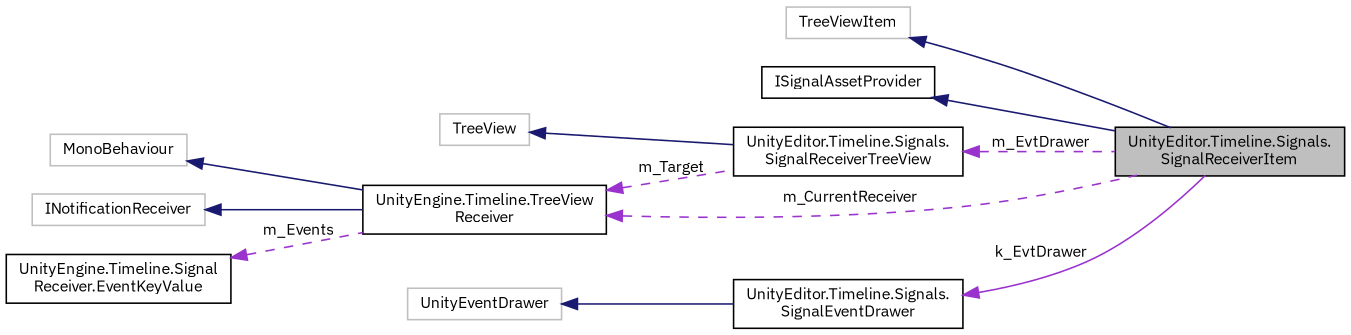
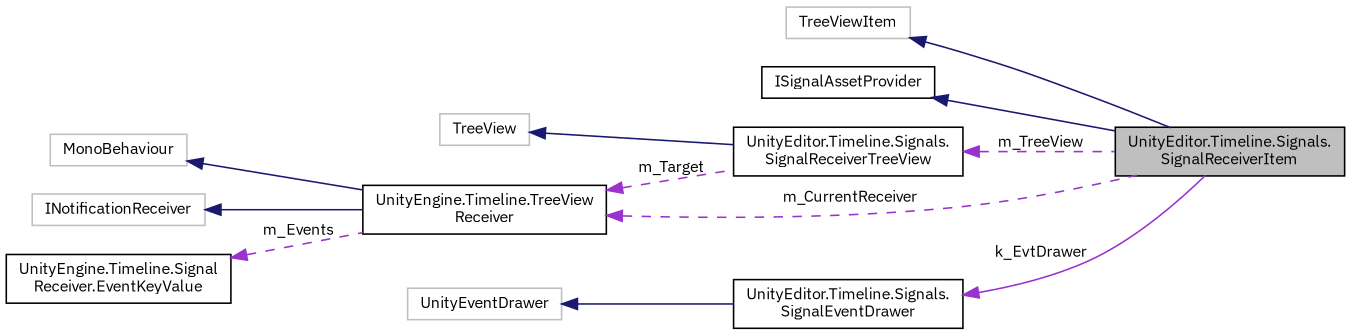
  digraph {
    fontname="IBM Plex Sans"
    rankdir=LR
    node [color=black fillcolor=white fontname="IBM Plex Sans" fontsize=10 shape=record style=filled]
    edge [color=midnightblue dir=back fontname="IBM Plex Sans" fontsize=10 labelfontname=Helvetica labelfontsize=10 style=solid]
    n1 [fillcolor=grey75 fontcolor=black height=0.2 label="UnityEditor.Timeline.Signals.\lSignalReceiverItem" width=0.4]
    n2 [color=grey75 height=0.2 label=TreeViewItem width=0.4]
    n3 [height=0.2 label=ISignalAssetProvider width=0.4]
    n4 [height=0.2 label="UnityEditor.Timeline.Signals.\lSignalReceiverTreeView" width=0.4]
    n5 [color=grey75 height=0.2 label=TreeView width=0.4]
    n6 [height=0.2 label="UnityEngine.Timeline.TreeView\lReceiver" width=0.4]
    n7 [color=grey75 height=0.2 label=MonoBehaviour width=0.4]
    n8 [color=grey75 height=0.2 label=INotificationReceiver width=0.4]
    n9 [height=0.2 label="UnityEngine.Timeline.Signal\lReceiver.EventKeyValue" width=0.4]
    n10 [height=0.2 label="UnityEditor.Timeline.Signals.\lSignalEventDrawer" width=0.4]
    n11 [color=grey75 height=0.2 label=UnityEventDrawer width=0.4]
    n2 -> n1
    n3 -> n1
-   n4 -> n1 [color=darkorchid3 label=" m_EvtDrawer" style=dashed]
+   n4 -> n1 [color=darkorchid3 label=" m_TreeView" style=dashed]
    n5 -> n4
    n6 -> n1 [color=darkorchid3 label=" m_CurrentReceiver" style=dashed]
    n6 -> n4 [color=darkorchid3 label=" m_Target" style=dashed]
    n7 -> n6
    n8 -> n6
    n9 -> n6 [color=darkorchid3 label=" m_Events" style=dashed]
    n10 -> n1 [color=darkorchid3 label=" k_EvtDrawer"]
    n11 -> n10
  }
